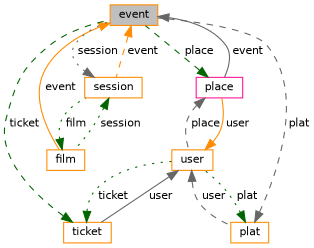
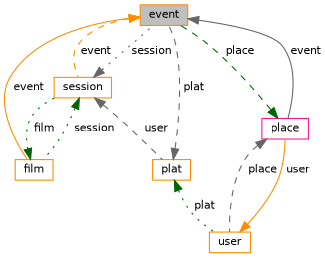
  digraph {
    node [color=darkorange fillcolor=white fontname=Helvetica fontsize=10 shape=record style=filled]
    edge [color=gray40 dir=back fontname=Helvetica fontsize=10 labelfontname=Helvetica labelfontsize=10 style=dashed]
    n1 [fillcolor=grey75 fontcolor=black height=0.2 label=event width=0.4]
    n2 [color=deeppink height=0.2 label=place width=0.4]
    n3 [height=0.2 label=session width=0.4]
    n4 [height=0.2 label=film width=0.4]
    n5 [height=0.2 label=user width=0.4]
    n6 [height=0.2 label=plat width=0.4]
-   n7 [height=0.2 label=ticket width=0.4]
    n1 -> n2 [label=" event" style=solid]
    n1 -> n3 [color=darkorange label=" event"]
    n1 -> n4 [color=darkorange label=" event" style=solid]
    n2 -> n1 [color=darkgreen label=" place"]
    n2 -> n5 [label=" place"]
    n3 -> n1 [label=" session" style=dotted]
    n3 -> n4 [color=darkgreen label=" session" style=dotted]
    n4 -> n3 [color=darkgreen label=" film" style=dotted]
    n5 -> n2 [color=darkorange label=" user" style=solid]
-   n5 -> n6 [label=" user"]
-   n5 -> n7 [label=" user" style=solid]
+   n3 -> n6 [label=" user"]
    n6 -> n1 [label=" plat"]
    n6 -> n5 [color=darkgreen label=" plat" style=dotted]
-   n7 -> n1 [color=darkgreen label=" ticket"]
-   n7 -> n5 [color=darkgreen label=" ticket" style=dotted]
  }
